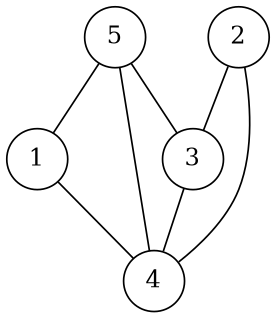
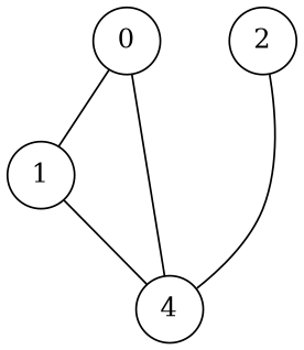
  graph {
    node [shape=circle]
-   0 [label=5]
+   0
    1
-   3
    4
    2
    0 -- 1
-   0 -- 3
    0 -- 4
    1 -- 4
-   3 -- 4
-   2 -- 3
    2 -- 4
  }
